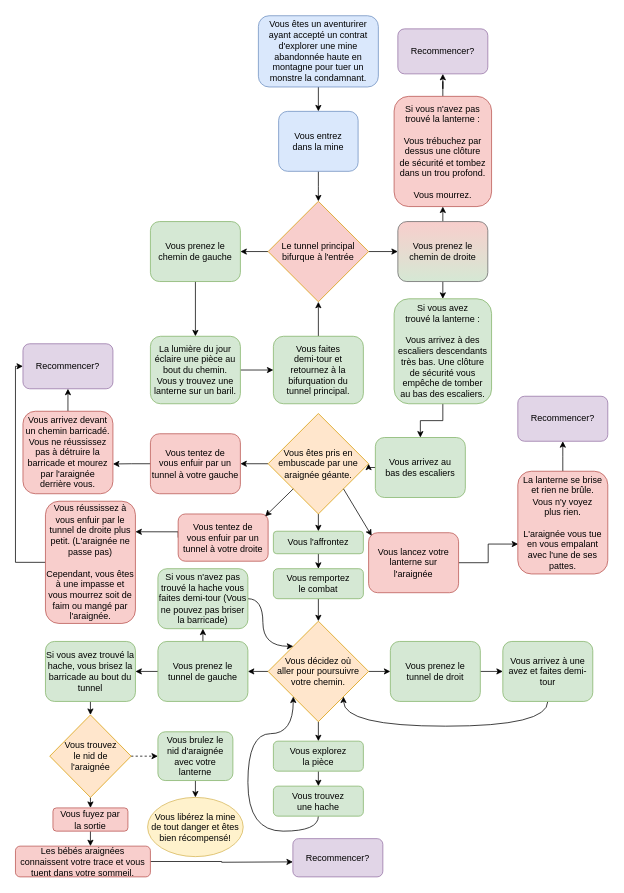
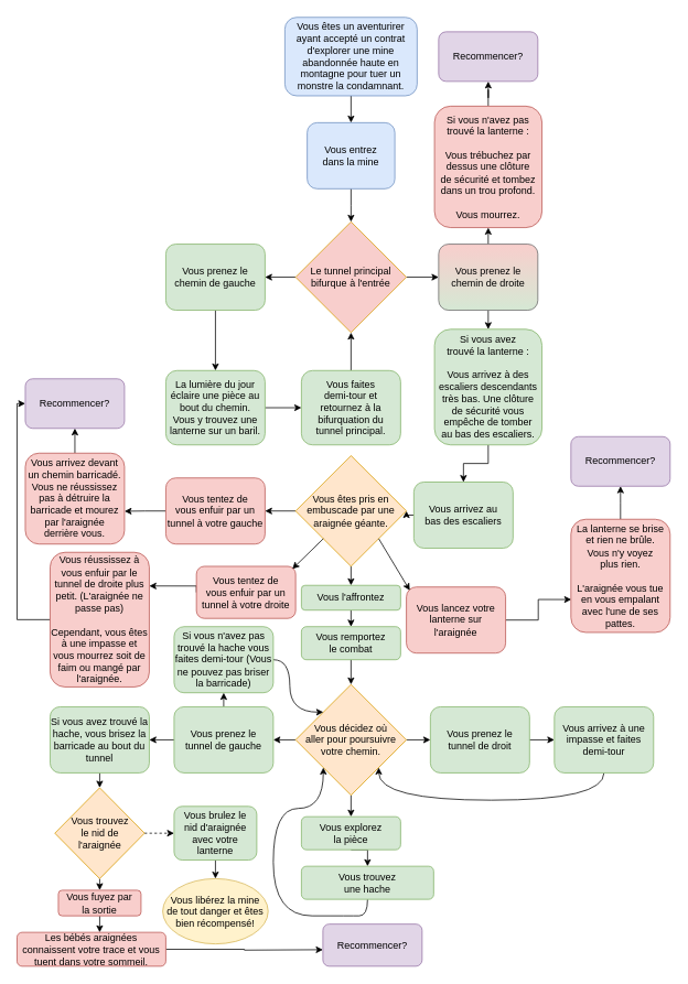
  <mxCell id="0" />
  <mxCell id="1" parent="0" />
  <mxCell id="2" style="edgeStyle=orthogonalEdgeStyle;rounded=0;orthogonalLoop=1;jettySize=auto;html=1;" parent="1" source="3" edge="1"><mxGeometry relative="1" as="geometry"><mxPoint x="424" y="148" as="targetPoint" /><mxPoint x="424" y="118" as="sourcePoint" /></mxGeometry></mxCell>
  <mxCell id="3" value="Vous êtes un aventurirer ayant accepté un contrat d'explorer une mine abandonnée haute en montagne pour tuer un monstre la condamnant." style="rounded=1;whiteSpace=wrap;html=1;fillColor=#dae8fc;strokeColor=#6c8ebf;" parent="1" vertex="1"><mxGeometry x="344" y="20.5" width="160" height="95" as="geometry" /></mxCell>
  <mxCell id="4" style="edgeStyle=orthogonalEdgeStyle;rounded=0;orthogonalLoop=1;jettySize=auto;html=1;exitX=1;exitY=0.5;exitDx=0;exitDy=0;" parent="1" source="6" edge="1"><mxGeometry relative="1" as="geometry"><mxPoint x="530" y="335.176" as="targetPoint" /></mxGeometry></mxCell>
  <mxCell id="5" style="edgeStyle=orthogonalEdgeStyle;rounded=0;orthogonalLoop=1;jettySize=auto;html=1;exitX=0;exitY=0.5;exitDx=0;exitDy=0;" parent="1" source="6" edge="1"><mxGeometry relative="1" as="geometry"><mxPoint x="320" y="334.857" as="targetPoint" /></mxGeometry></mxCell>
  <mxCell id="6" value="Le tunnel principal bifurque à l'entrée" style="rhombus;whiteSpace=wrap;html=1;fillColor=#f8cecc;strokeColor=#d79b00;" parent="1" vertex="1"><mxGeometry x="357" y="268" width="134" height="134" as="geometry" /></mxCell>
  <mxCell id="7" style="edgeStyle=orthogonalEdgeStyle;rounded=0;orthogonalLoop=1;jettySize=auto;html=1;exitX=0.5;exitY=1;exitDx=0;exitDy=0;" parent="1" source="8" edge="1"><mxGeometry relative="1" as="geometry"><mxPoint x="424" y="268" as="targetPoint" /></mxGeometry></mxCell>
  <mxCell id="8" value="Vous entrez&lt;br&gt;dans la mine" style="rounded=1;whiteSpace=wrap;html=1;fillColor=#dae8fc;strokeColor=#6c8ebf;" parent="1" vertex="1"><mxGeometry x="371" y="148" width="106" height="80" as="geometry" /></mxCell>
  <mxCell id="9" style="edgeStyle=orthogonalEdgeStyle;rounded=0;orthogonalLoop=1;jettySize=auto;html=1;exitX=0.5;exitY=1;exitDx=0;exitDy=0;entryX=0.5;entryY=0;entryDx=0;entryDy=0;" parent="1" source="10" target="15" edge="1"><mxGeometry relative="1" as="geometry"><mxPoint x="259.81" y="418" as="targetPoint" /></mxGeometry></mxCell>
  <mxCell id="10" value="Vous prenez le chemin de gauche" style="rounded=1;whiteSpace=wrap;html=1;fillColor=#d5e8d4;strokeColor=#82b366;" parent="1" vertex="1"><mxGeometry x="200" y="295" width="120" height="80" as="geometry" /></mxCell>
  <mxCell id="11" style="edgeStyle=orthogonalEdgeStyle;rounded=0;orthogonalLoop=1;jettySize=auto;html=1;exitX=0.5;exitY=1;exitDx=0;exitDy=0;" parent="1" source="13" edge="1"><mxGeometry relative="1" as="geometry"><mxPoint x="590" y="398" as="targetPoint" /></mxGeometry></mxCell>
  <mxCell id="12" style="edgeStyle=orthogonalEdgeStyle;rounded=0;orthogonalLoop=1;jettySize=auto;html=1;exitX=0.5;exitY=0;exitDx=0;exitDy=0;entryX=0.5;entryY=1;entryDx=0;entryDy=0;" parent="1" source="13" target="19" edge="1"><mxGeometry relative="1" as="geometry" /></mxCell>
  <mxCell id="13" value="Vous prenez le chemin de droite" style="rounded=1;whiteSpace=wrap;html=1;gradientDirection=north;fillColor=#d5e8d4;strokeColor=#666666;gradientColor=#F8CECC;" parent="1" vertex="1"><mxGeometry x="530" y="295" width="120" height="80" as="geometry" /></mxCell>
  <mxCell id="14" style="edgeStyle=orthogonalEdgeStyle;rounded=0;orthogonalLoop=1;jettySize=auto;html=1;exitX=1;exitY=0.5;exitDx=0;exitDy=0;entryX=0;entryY=0.5;entryDx=0;entryDy=0;" parent="1" source="15" target="17" edge="1"><mxGeometry relative="1" as="geometry" /></mxCell>
  <mxCell id="15" value="La lumière du jour éclaire une pièce au bout du chemin.&lt;br&gt;Vous y trouvez une lanterne sur un baril." style="rounded=1;whiteSpace=wrap;html=1;fillColor=#d5e8d4;strokeColor=#82b366;" parent="1" vertex="1"><mxGeometry x="200" y="448" width="120" height="90" as="geometry" /></mxCell>
  <mxCell id="16" style="edgeStyle=orthogonalEdgeStyle;rounded=0;orthogonalLoop=1;jettySize=auto;html=1;exitX=0.5;exitY=0;exitDx=0;exitDy=0;entryX=0.5;entryY=1;entryDx=0;entryDy=0;" parent="1" source="17" target="6" edge="1"><mxGeometry relative="1" as="geometry" /></mxCell>
  <mxCell id="17" value="Vous faites&lt;br&gt;demi-tour et retournez à la bifurquation du&lt;br&gt;tunnel principal." style="rounded=1;whiteSpace=wrap;html=1;fillColor=#d5e8d4;strokeColor=#82b366;" parent="1" vertex="1"><mxGeometry x="364" y="448" width="120" height="90" as="geometry" /></mxCell>
  <mxCell id="18" style="edgeStyle=orthogonalEdgeStyle;rounded=0;orthogonalLoop=1;jettySize=auto;html=1;exitX=0.5;exitY=0;exitDx=0;exitDy=0;" parent="1" source="19" target="74" edge="1"><mxGeometry relative="1" as="geometry"><mxPoint x="590" y="108" as="targetPoint" /></mxGeometry></mxCell>
  <mxCell id="19" value="Si vous n'avez pas&lt;br&gt;trouvé la lanterne :&lt;br&gt;&lt;br&gt;Vous trébuchez par dessus une clôture&lt;br&gt;de sécurité et tombez dans un trou profond. &lt;br&gt;&lt;br&gt;Vous mourrez." style="rounded=1;whiteSpace=wrap;html=1;fillColor=#f8cecc;strokeColor=#b85450;" parent="1" vertex="1"><mxGeometry x="525" y="128" width="130" height="147" as="geometry" /></mxCell>
  <mxCell id="20" style="edgeStyle=orthogonalEdgeStyle;rounded=0;orthogonalLoop=1;jettySize=auto;html=1;exitX=0.5;exitY=1;exitDx=0;exitDy=0;entryX=0.5;entryY=0;entryDx=0;entryDy=0;" parent="1" source="21" target="23" edge="1"><mxGeometry relative="1" as="geometry" /></mxCell>
  <mxCell id="21" value="Si vous avez&lt;br&gt;trouvé la lanterne :&lt;br&gt;&lt;br&gt;Vous arrivez à des escaliers descendants très bas. Une clôture&lt;br&gt;de sécurité vous empêche de tomber&lt;br&gt;au bas des escaliers." style="rounded=1;whiteSpace=wrap;html=1;fillColor=#d5e8d4;strokeColor=#82b366;" parent="1" vertex="1"><mxGeometry x="525" y="398" width="130" height="140" as="geometry" /></mxCell>
  <mxCell id="22" style="edgeStyle=orthogonalEdgeStyle;rounded=0;orthogonalLoop=1;jettySize=auto;html=1;exitX=0;exitY=0.5;exitDx=0;exitDy=0;entryX=1;entryY=0.5;entryDx=0;entryDy=0;" parent="1" source="23" target="26" edge="1"><mxGeometry relative="1" as="geometry" /></mxCell>
  <mxCell id="23" value="Vous arrivez au&lt;br&gt;bas des escaliers" style="rounded=1;whiteSpace=wrap;html=1;fillColor=#d5e8d4;strokeColor=#82b366;" parent="1" vertex="1"><mxGeometry x="500" y="583" width="120" height="80" as="geometry" /></mxCell>
  <mxCell id="24" style="edgeStyle=orthogonalEdgeStyle;rounded=0;orthogonalLoop=1;jettySize=auto;html=1;exitX=0;exitY=0.5;exitDx=0;exitDy=0;" parent="1" source="26" edge="1"><mxGeometry relative="1" as="geometry"><mxPoint x="320" y="618.333" as="targetPoint" /></mxGeometry></mxCell>
  <mxCell id="25" style="edgeStyle=orthogonalEdgeStyle;rounded=0;orthogonalLoop=1;jettySize=auto;html=1;exitX=0.5;exitY=1;exitDx=0;exitDy=0;entryX=0.5;entryY=0;entryDx=0;entryDy=0;" parent="1" source="26" target="36" edge="1"><mxGeometry relative="1" as="geometry" /></mxCell>
  <mxCell id="26" value="Vous êtes pris en embuscade par une araignée géante." style="rhombus;whiteSpace=wrap;html=1;fillColor=#ffe6cc;strokeColor=#d79b00;" parent="1" vertex="1"><mxGeometry x="357" y="551" width="134" height="134" as="geometry" /></mxCell>
  <mxCell id="27" style="edgeStyle=orthogonalEdgeStyle;rounded=0;orthogonalLoop=1;jettySize=auto;html=1;exitX=1;exitY=0.5;exitDx=0;exitDy=0;entryX=0.004;entryY=0.709;entryDx=0;entryDy=0;entryPerimeter=0;" parent="1" source="28" target="40" edge="1"><mxGeometry relative="1" as="geometry" /></mxCell>
  <mxCell id="28" value="Vous lancez votre lanterne sur l'araignée" style="rounded=1;whiteSpace=wrap;html=1;fillColor=#f8cecc;strokeColor=#b85450;" parent="1" vertex="1"><mxGeometry x="491" y="710" width="120" height="80" as="geometry" /></mxCell>
  <mxCell id="29" style="edgeStyle=orthogonalEdgeStyle;rounded=0;orthogonalLoop=1;jettySize=auto;html=1;exitX=0;exitY=0.5;exitDx=0;exitDy=0;entryX=1;entryY=0.25;entryDx=0;entryDy=0;" parent="1" source="30" target="42" edge="1"><mxGeometry relative="1" as="geometry"><Array as="points"><mxPoint x="237" y="709" /></Array></mxGeometry></mxCell>
  <mxCell id="30" value="Vous tentez de&lt;br&gt;vous enfuir par un tunnel à votre droite" style="rounded=1;whiteSpace=wrap;html=1;fillColor=#f8cecc;strokeColor=#b85450;" parent="1" vertex="1"><mxGeometry x="237" y="685" width="120" height="63" as="geometry" /></mxCell>
  <mxCell id="31" style="edgeStyle=orthogonalEdgeStyle;rounded=0;orthogonalLoop=1;jettySize=auto;html=1;exitX=0;exitY=0.5;exitDx=0;exitDy=0;entryX=1;entryY=0.639;entryDx=0;entryDy=0;entryPerimeter=0;" parent="1" source="32" target="38" edge="1"><mxGeometry relative="1" as="geometry" /></mxCell>
  <mxCell id="32" value="Vous tentez de&lt;br&gt;vous enfuir par un tunnel à votre gauche" style="rounded=1;whiteSpace=wrap;html=1;fillColor=#f8cecc;strokeColor=#b85450;" parent="1" vertex="1"><mxGeometry x="200" y="578" width="120" height="80" as="geometry" /></mxCell>
  <mxCell id="33" value="" style="endArrow=classic;html=1;exitX=0;exitY=1;exitDx=0;exitDy=0;entryX=0.967;entryY=0.05;entryDx=0;entryDy=0;entryPerimeter=0;" parent="1" source="26" target="30" edge="1"><mxGeometry width="50" height="50" relative="1" as="geometry"><mxPoint x="384" y="648" as="sourcePoint" /><mxPoint x="344" y="698" as="targetPoint" /></mxGeometry></mxCell>
  <mxCell id="34" value="" style="endArrow=classic;html=1;exitX=1;exitY=1;exitDx=0;exitDy=0;entryX=0.034;entryY=0.051;entryDx=0;entryDy=0;entryPerimeter=0;" parent="1" source="26" target="28" edge="1"><mxGeometry width="50" height="50" relative="1" as="geometry"><mxPoint x="477" y="658" as="sourcePoint" /><mxPoint x="491" y="685" as="targetPoint" /></mxGeometry></mxCell>
  <mxCell id="35" style="edgeStyle=orthogonalEdgeStyle;rounded=0;orthogonalLoop=1;jettySize=auto;html=1;exitX=0.5;exitY=1;exitDx=0;exitDy=0;entryX=0.5;entryY=0;entryDx=0;entryDy=0;" parent="1" source="36" target="44" edge="1"><mxGeometry relative="1" as="geometry" /></mxCell>
  <mxCell id="36" value="Vous l'affrontez" style="rounded=1;whiteSpace=wrap;html=1;fillColor=#d5e8d4;strokeColor=#82b366;" parent="1" vertex="1"><mxGeometry x="364" y="708" width="120" height="30" as="geometry" /></mxCell>
  <mxCell id="37" style="edgeStyle=orthogonalEdgeStyle;rounded=0;orthogonalLoop=1;jettySize=auto;html=1;exitX=0.5;exitY=0;exitDx=0;exitDy=0;" parent="1" source="38" edge="1"><mxGeometry relative="1" as="geometry"><mxPoint x="90" y="518" as="targetPoint" /></mxGeometry></mxCell>
  <mxCell id="38" value="Vous arrivez devant un chemin barricadé. Vous ne réussissez pas à détruire la barricade et mourez par l'araignée&lt;br&gt;derrière vous." style="rounded=1;whiteSpace=wrap;html=1;fillColor=#f8cecc;strokeColor=#b85450;" parent="1" vertex="1"><mxGeometry x="30" y="548" width="120" height="110" as="geometry" /></mxCell>
  <mxCell id="39" style="edgeStyle=orthogonalEdgeStyle;rounded=0;orthogonalLoop=1;jettySize=auto;html=1;exitX=0.5;exitY=0;exitDx=0;exitDy=0;" parent="1" source="40" edge="1"><mxGeometry relative="1" as="geometry"><mxPoint x="750" y="588" as="targetPoint" /></mxGeometry></mxCell>
  <mxCell id="40" value="La lanterne se brise et rien ne brûle.&lt;br&gt;Vous n'y voyez&lt;br&gt;plus rien.&lt;br&gt;&lt;br&gt;L'araignée vous tue&lt;br&gt;en vous empalant&lt;br&gt;avec l'une de ses pattes." style="rounded=1;whiteSpace=wrap;html=1;fillColor=#f8cecc;strokeColor=#b85450;" parent="1" vertex="1"><mxGeometry x="690" y="628" width="120" height="137" as="geometry" /></mxCell>
  <mxCell id="41" style="edgeStyle=orthogonalEdgeStyle;rounded=0;orthogonalLoop=1;jettySize=auto;html=1;exitX=0;exitY=0.5;exitDx=0;exitDy=0;entryX=0;entryY=0.5;entryDx=0;entryDy=0;" parent="1" source="42" target="75" edge="1"><mxGeometry relative="1" as="geometry"><Array as="points"><mxPoint x="20" y="750" /><mxPoint x="20" y="488" /></Array></mxGeometry></mxCell>
  <mxCell id="42" value="Vous réussissez à vous enfuir par le tunnel de droite plus petit. (L'araignée ne passe pas)&lt;br&gt;&lt;br&gt;Cependant, vous êtes à une impasse et vous mourrez soit de faim ou mangé par l'araignée." style="rounded=1;whiteSpace=wrap;html=1;fillColor=#f8cecc;strokeColor=#b85450;" parent="1" vertex="1"><mxGeometry x="60" y="668" width="120" height="163" as="geometry" /></mxCell>
  <mxCell id="43" style="edgeStyle=orthogonalEdgeStyle;rounded=0;orthogonalLoop=1;jettySize=auto;html=1;exitX=0.5;exitY=1;exitDx=0;exitDy=0;entryX=0.5;entryY=0;entryDx=0;entryDy=0;" parent="1" source="44" target="48" edge="1"><mxGeometry relative="1" as="geometry" /></mxCell>
  <mxCell id="44" value="Vous remportez&lt;br&gt;le combat" style="rounded=1;whiteSpace=wrap;html=1;fillColor=#d5e8d4;strokeColor=#82b366;" parent="1" vertex="1"><mxGeometry x="364" y="758" width="120" height="40" as="geometry" /></mxCell>
  <mxCell id="45" style="edgeStyle=orthogonalEdgeStyle;rounded=0;orthogonalLoop=1;jettySize=auto;html=1;exitX=0.5;exitY=1;exitDx=0;exitDy=0;entryX=0.5;entryY=0;entryDx=0;entryDy=0;" parent="1" source="48" target="50" edge="1"><mxGeometry relative="1" as="geometry" /></mxCell>
  <mxCell id="46" style="edgeStyle=orthogonalEdgeStyle;rounded=0;orthogonalLoop=1;jettySize=auto;html=1;exitX=0;exitY=0.5;exitDx=0;exitDy=0;entryX=1;entryY=0.5;entryDx=0;entryDy=0;" parent="1" source="48" target="55" edge="1"><mxGeometry relative="1" as="geometry" /></mxCell>
  <mxCell id="47" style="edgeStyle=orthogonalEdgeStyle;rounded=0;orthogonalLoop=1;jettySize=auto;html=1;exitX=1;exitY=0.5;exitDx=0;exitDy=0;" parent="1" source="48" edge="1"><mxGeometry relative="1" as="geometry"><mxPoint x="520" y="895" as="targetPoint" /></mxGeometry></mxCell>
  <mxCell id="48" value="Vous décidez où&lt;br&gt;aller pour poursuivre&lt;br&gt;votre chemin." style="rhombus;whiteSpace=wrap;html=1;fillColor=#ffe6cc;strokeColor=#d79b00;" parent="1" vertex="1"><mxGeometry x="357" y="828" width="134" height="134" as="geometry" /></mxCell>
  <mxCell id="49" style="edgeStyle=orthogonalEdgeStyle;rounded=0;orthogonalLoop=1;jettySize=auto;html=1;exitX=0.5;exitY=1;exitDx=0;exitDy=0;entryX=0.5;entryY=0;entryDx=0;entryDy=0;" parent="1" source="50" target="52" edge="1"><mxGeometry relative="1" as="geometry" /></mxCell>
  <mxCell id="50" value="Vous explorez&lt;br&gt;la pièce" style="rounded=1;whiteSpace=wrap;html=1;fillColor=#d5e8d4;strokeColor=#82b366;" parent="1" vertex="1"><mxGeometry x="364" y="988" width="120" height="40" as="geometry" /></mxCell>
  <mxCell id="51" style="edgeStyle=orthogonalEdgeStyle;rounded=0;orthogonalLoop=1;jettySize=auto;html=1;exitX=0.5;exitY=1;exitDx=0;exitDy=0;entryX=0;entryY=1;entryDx=0;entryDy=0;curved=1;" parent="1" source="52" target="48" edge="1"><mxGeometry relative="1" as="geometry"><Array as="points"><mxPoint x="424" y="1108" /><mxPoint x="330" y="1108" /><mxPoint x="330" y="978" /><mxPoint x="391" y="978" /><mxPoint x="391" y="929" /></Array></mxGeometry></mxCell>
- <mxCell id="52" value="Vous trouvez&lt;br&gt;une hache" style="rounded=1;whiteSpace=wrap;html=1;fillColor=#d5e8d4;strokeColor=#82b366;" parent="1" vertex="1"><mxGeometry x="364" y="1048" width="120" height="40" as="geometry" /></mxCell>
+ <mxCell id="52" value="Vous trouvez&lt;br&gt;une hache" style="rounded=1;whiteSpace=wrap;html=1;fillColor=#d5e8d4;strokeColor=#82b366;" parent="1" vertex="1"><mxGeometry x="364" y="1048" width="160" height="40" as="geometry" /></mxCell>
  <mxCell id="53" style="rounded=0;orthogonalLoop=1;jettySize=auto;html=1;exitX=0.5;exitY=0;exitDx=0;exitDy=0;entryX=0.5;entryY=1;entryDx=0;entryDy=0;strokeColor=#000000;" parent="1" source="55" target="57" edge="1"><mxGeometry relative="1" as="geometry" /></mxCell>
  <mxCell id="54" style="edgeStyle=none;rounded=0;orthogonalLoop=1;jettySize=auto;html=1;exitX=0;exitY=0.5;exitDx=0;exitDy=0;strokeColor=#000000;" parent="1" source="55" target="59" edge="1"><mxGeometry relative="1" as="geometry" /></mxCell>
  <mxCell id="55" value="Vous prenez le&lt;br&gt;tunnel de gauche" style="rounded=1;whiteSpace=wrap;html=1;fillColor=#d5e8d4;strokeColor=#82b366;" parent="1" vertex="1"><mxGeometry x="210" y="855" width="120" height="80" as="geometry" /></mxCell>
  <mxCell id="56" style="edgeStyle=orthogonalEdgeStyle;rounded=0;orthogonalLoop=1;jettySize=auto;html=1;exitX=1;exitY=0.5;exitDx=0;exitDy=0;entryX=0;entryY=0;entryDx=0;entryDy=0;curved=1;" parent="1" source="57" target="48" edge="1"><mxGeometry relative="1" as="geometry"><Array as="points"><mxPoint x="350" y="798" /><mxPoint x="350" y="862" /></Array></mxGeometry></mxCell>
  <mxCell id="57" value="Si vous n'avez pas trouvé la hache vous faites demi-tour (Vous ne pouvez pas briser la barricade)" style="rounded=1;whiteSpace=wrap;html=1;fillColor=#d5e8d4;strokeColor=#82b366;" parent="1" vertex="1"><mxGeometry x="210" y="758" width="120" height="80" as="geometry" /></mxCell>
  <mxCell id="58" style="edgeStyle=orthogonalEdgeStyle;rounded=0;orthogonalLoop=1;jettySize=auto;html=1;exitX=0.5;exitY=1;exitDx=0;exitDy=0;entryX=0.5;entryY=0;entryDx=0;entryDy=0;" parent="1" source="59" target="62" edge="1"><mxGeometry relative="1" as="geometry" /></mxCell>
  <mxCell id="59" value="Si vous avez trouvé la hache, vous brisez la barricade au bout du tunnel" style="rounded=1;whiteSpace=wrap;html=1;fillColor=#d5e8d4;strokeColor=#82b366;" parent="1" vertex="1"><mxGeometry x="60" y="855" width="120" height="80" as="geometry" /></mxCell>
  <mxCell id="60" style="edgeStyle=orthogonalEdgeStyle;rounded=0;orthogonalLoop=1;jettySize=auto;html=1;exitX=0.5;exitY=1;exitDx=0;exitDy=0;entryX=0.5;entryY=0;entryDx=0;entryDy=0;" parent="1" source="62" target="67" edge="1"><mxGeometry relative="1" as="geometry" /></mxCell>
  <mxCell id="61" style="edgeStyle=orthogonalEdgeStyle;rounded=0;orthogonalLoop=1;jettySize=auto;html=1;exitX=1;exitY=0.5;exitDx=0;exitDy=0;entryX=0;entryY=0.5;entryDx=0;entryDy=0;dashed=1;" parent="1" source="62" target="64" edge="1"><mxGeometry relative="1" as="geometry" /></mxCell>
  <mxCell id="62" value="Vous trouvez&lt;br&gt;le nid de&lt;br&gt;l'araignée" style="rhombus;whiteSpace=wrap;html=1;fillColor=#ffe6cc;strokeColor=#d79b00;" parent="1" vertex="1"><mxGeometry x="65.75" y="953" width="108.5" height="110" as="geometry" /></mxCell>
  <mxCell id="63" style="edgeStyle=orthogonalEdgeStyle;rounded=0;orthogonalLoop=1;jettySize=auto;html=1;exitX=0.5;exitY=1;exitDx=0;exitDy=0;entryX=0.5;entryY=0;entryDx=0;entryDy=0;" parent="1" source="64" target="65" edge="1"><mxGeometry relative="1" as="geometry" /></mxCell>
  <mxCell id="64" value="Vous brulez le&lt;br&gt;nid d'araignée avec votre lanterne" style="rounded=1;whiteSpace=wrap;html=1;fillColor=#d5e8d4;strokeColor=#82b366;" parent="1" vertex="1"><mxGeometry x="210" y="975.5" width="100" height="65" as="geometry" /></mxCell>
  <mxCell id="65" value="Vous libérez la mine&lt;br&gt;de tout danger et êtes bien récompensé!" style="ellipse;whiteSpace=wrap;html=1;fillColor=#fff2cc;strokeColor=#d6b656;" parent="1" vertex="1"><mxGeometry x="196.25" y="1063" width="127.5" height="79" as="geometry" /></mxCell>
  <mxCell id="66" style="edgeStyle=orthogonalEdgeStyle;rounded=0;orthogonalLoop=1;jettySize=auto;html=1;exitX=0.5;exitY=1;exitDx=0;exitDy=0;" parent="1" source="67" edge="1"><mxGeometry relative="1" as="geometry"><mxPoint x="120" y="1128" as="targetPoint" /></mxGeometry></mxCell>
  <mxCell id="67" value="Vous fuyez par&lt;br&gt;la sortie" style="rounded=1;whiteSpace=wrap;html=1;fillColor=#f8cecc;strokeColor=#b85450;" parent="1" vertex="1"><mxGeometry x="70" y="1077" width="100" height="31" as="geometry" /></mxCell>
  <mxCell id="68" style="edgeStyle=orthogonalEdgeStyle;rounded=0;orthogonalLoop=1;jettySize=auto;html=1;exitX=1;exitY=0.5;exitDx=0;exitDy=0;" parent="1" source="69" edge="1"><mxGeometry relative="1" as="geometry"><mxPoint x="390" y="1149" as="targetPoint" /></mxGeometry></mxCell>
  <mxCell id="69" value="Les bébés araignées connaissent votre trace et vous tuent dans votre sommeil." style="rounded=1;whiteSpace=wrap;html=1;fillColor=#f8cecc;strokeColor=#b85450;" parent="1" vertex="1"><mxGeometry x="20" y="1128" width="180" height="41" as="geometry" /></mxCell>
  <mxCell id="70" style="edgeStyle=orthogonalEdgeStyle;rounded=0;orthogonalLoop=1;jettySize=auto;html=1;exitX=1;exitY=0.5;exitDx=0;exitDy=0;" parent="1" source="71" edge="1"><mxGeometry relative="1" as="geometry"><mxPoint x="670" y="895" as="targetPoint" /></mxGeometry></mxCell>
  <mxCell id="71" value="Vous prenez le&lt;br&gt;tunnel de droit" style="rounded=1;whiteSpace=wrap;html=1;fillColor=#d5e8d4;strokeColor=#82b366;" parent="1" vertex="1"><mxGeometry x="520" y="855" width="120" height="80" as="geometry" /></mxCell>
  <mxCell id="72" style="edgeStyle=orthogonalEdgeStyle;curved=1;rounded=0;orthogonalLoop=1;jettySize=auto;html=1;exitX=0.5;exitY=1;exitDx=0;exitDy=0;entryX=1;entryY=1;entryDx=0;entryDy=0;" parent="1" source="73" target="48" edge="1"><mxGeometry relative="1" as="geometry"><Array as="points"><mxPoint x="730" y="968" /><mxPoint x="458" y="968" /><mxPoint x="458" y="928" /></Array></mxGeometry></mxCell>
- <mxCell id="73" value="Vous arrivez à une avez et faites demi-tour" style="rounded=1;whiteSpace=wrap;html=1;fillColor=#d5e8d4;strokeColor=#82b366;" parent="1" vertex="1"><mxGeometry x="670" y="855" width="120" height="80" as="geometry" /></mxCell>
+ <mxCell id="73" value="Vous arrivez à une impasse et faites demi-tour" style="rounded=1;whiteSpace=wrap;html=1;fillColor=#d5e8d4;strokeColor=#82b366;" parent="1" vertex="1"><mxGeometry x="670" y="855" width="120" height="80" as="geometry" /></mxCell>
  <mxCell id="74" value="Recommencer?" style="rounded=1;whiteSpace=wrap;html=1;fillColor=#e1d5e7;strokeColor=#9673a6;" parent="1" vertex="1"><mxGeometry x="530" y="38" width="120" height="60" as="geometry" /></mxCell>
  <mxCell id="75" value="Recommencer?" style="rounded=1;whiteSpace=wrap;html=1;fillColor=#e1d5e7;strokeColor=#9673a6;" parent="1" vertex="1"><mxGeometry x="30" y="458" width="120" height="60" as="geometry" /></mxCell>
  <mxCell id="76" value="Recommencer?" style="rounded=1;whiteSpace=wrap;html=1;fillColor=#e1d5e7;strokeColor=#9673a6;" parent="1" vertex="1"><mxGeometry x="390" y="1118" width="120" height="51" as="geometry" /></mxCell>
  <mxCell id="77" value="Recommencer?" style="rounded=1;whiteSpace=wrap;html=1;fillColor=#e1d5e7;strokeColor=#9673a6;" parent="1" vertex="1"><mxGeometry x="690" y="528" width="120" height="60" as="geometry" /></mxCell>
